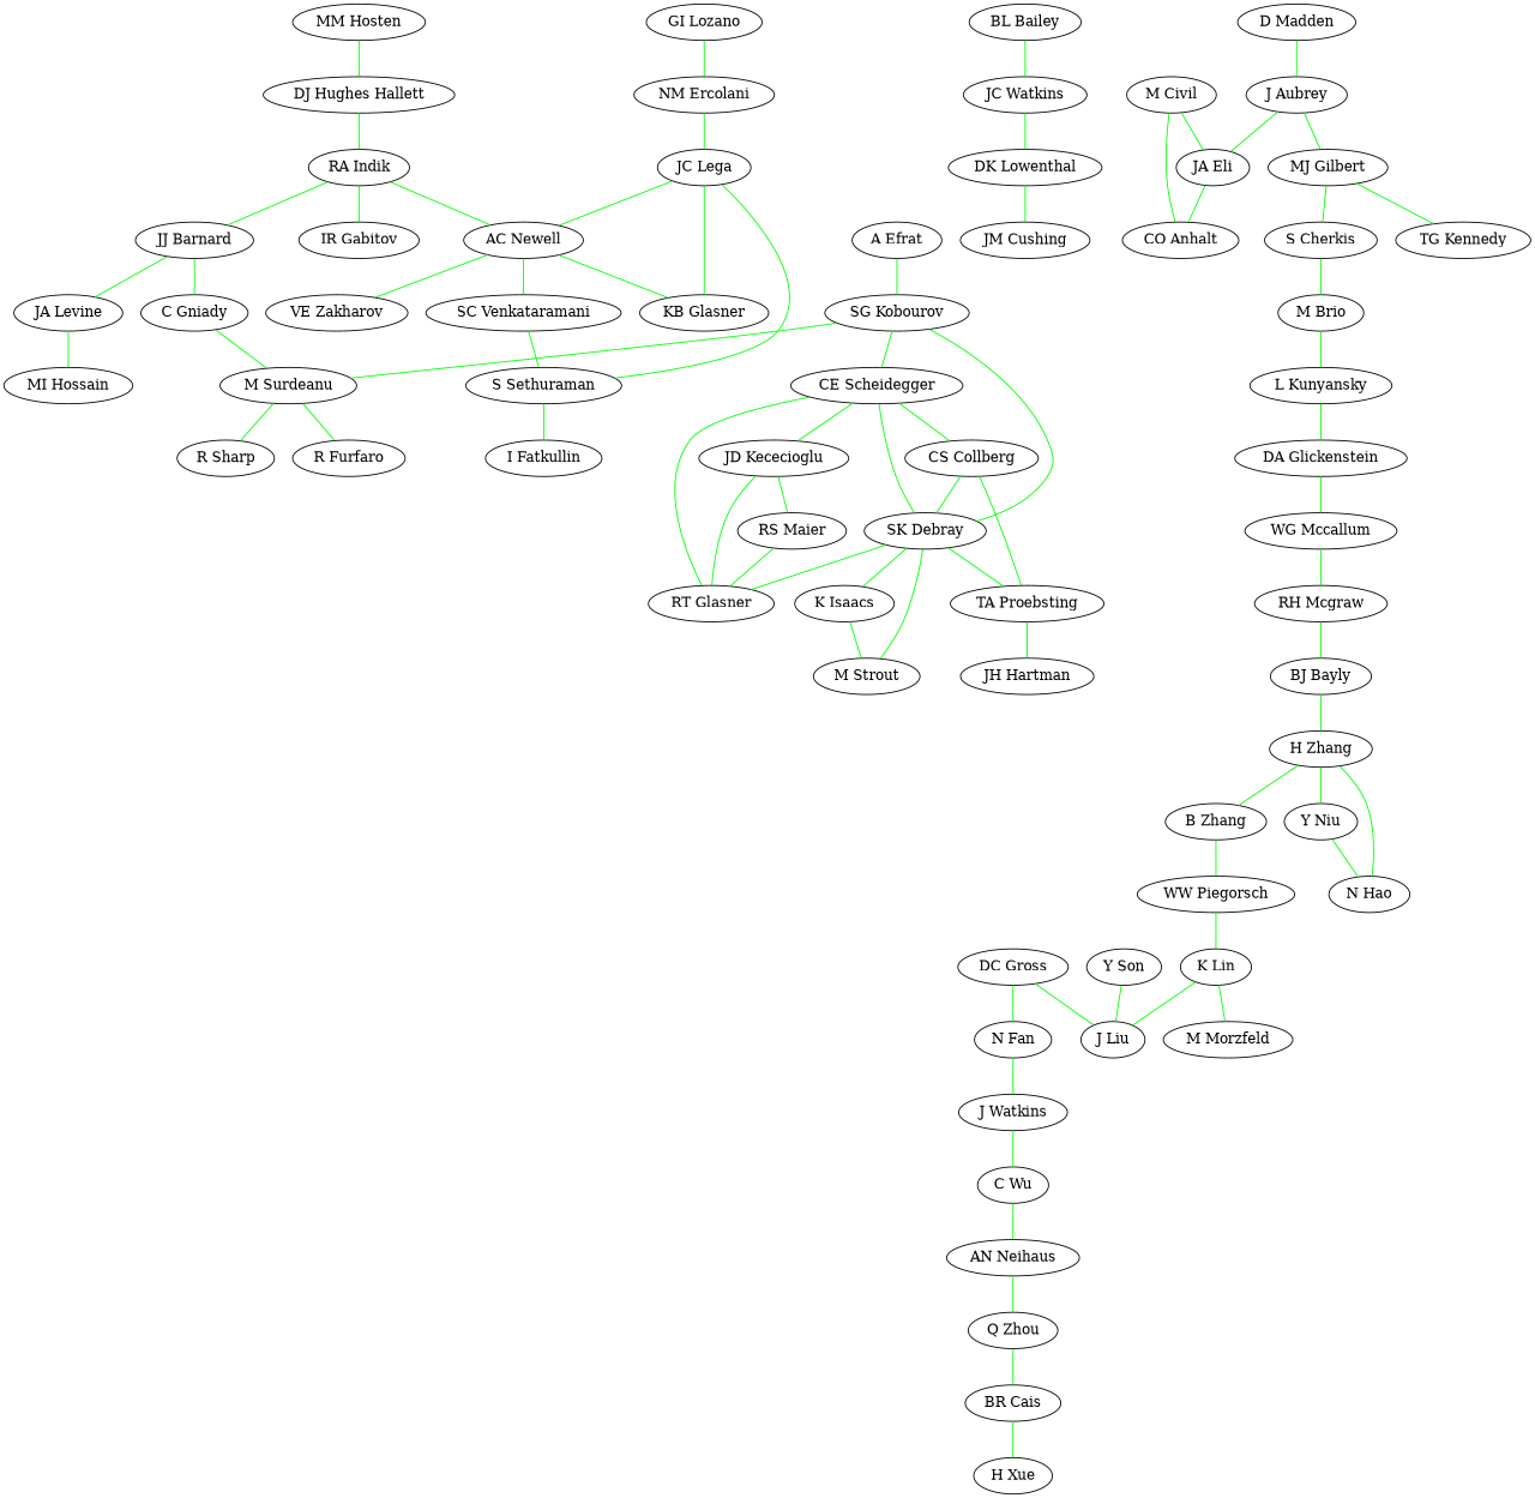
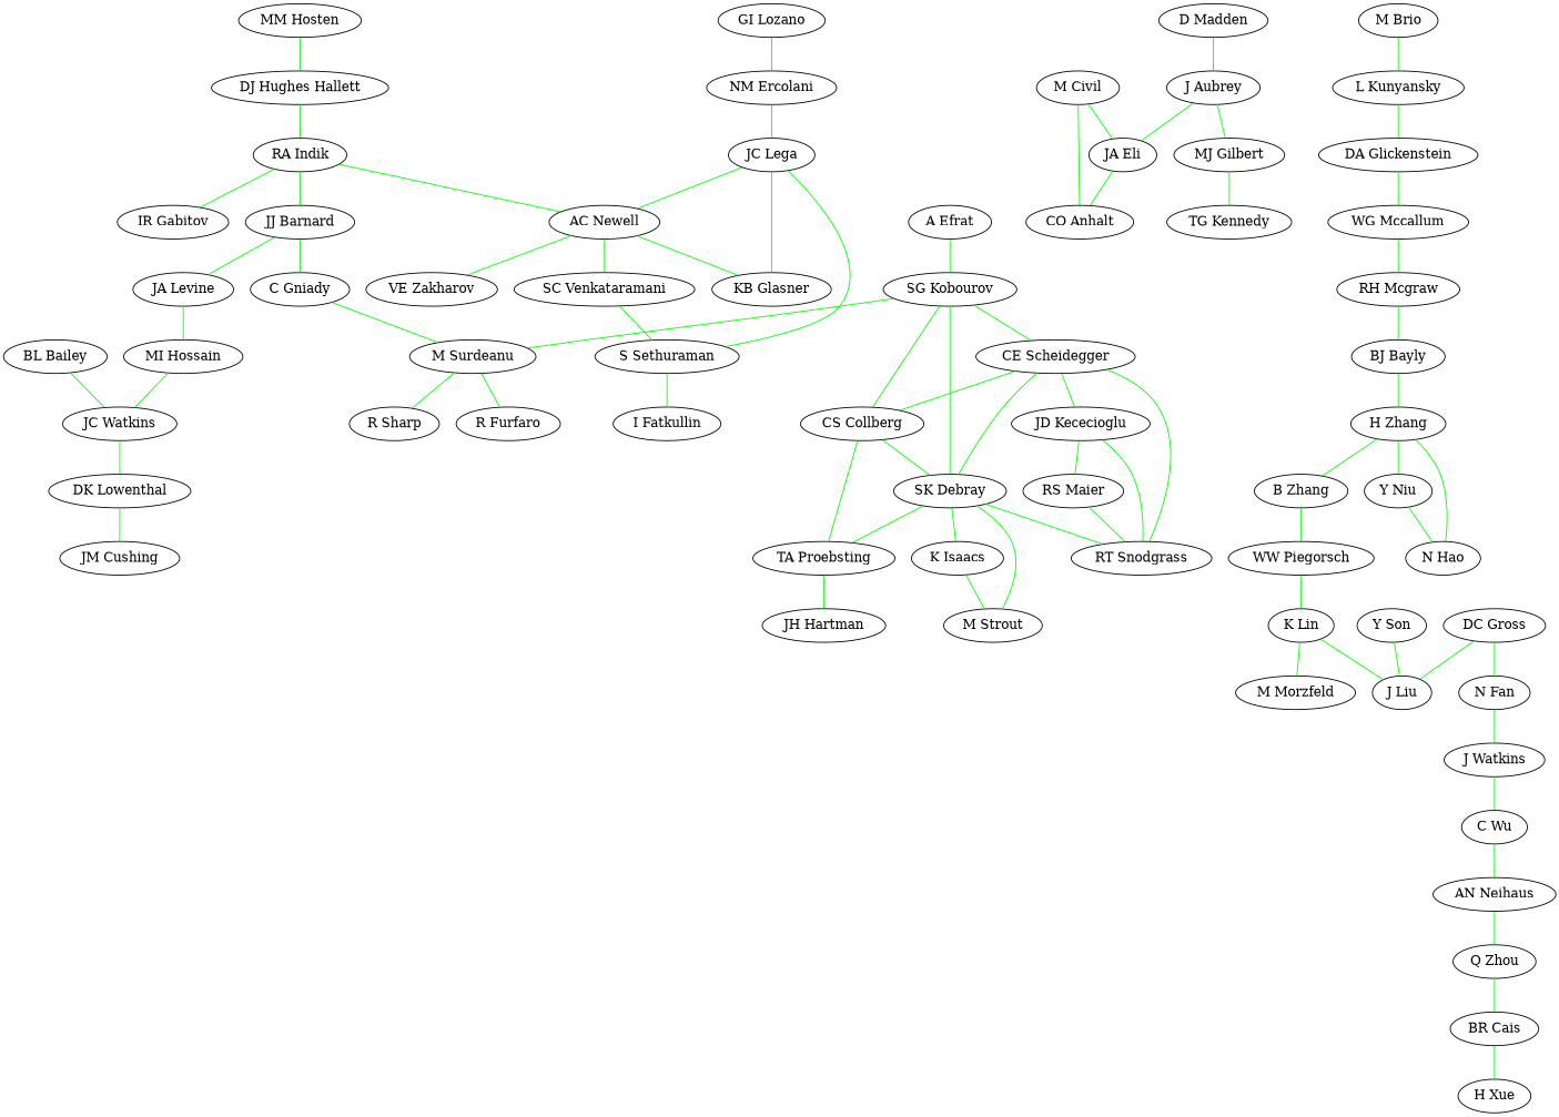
  strict graph {
    edge [color=green edgetype=type2]
    n1 [label="MM Hosten"]
    n2 [label="DJ Hughes Hallett"]
    n3 [label="RA Indik"]
    n4 [label="AC Newell"]
    n5 [label="IR Gabitov"]
    n6 [label="JJ Barnard"]
    n7 [label="C Gniady"]
    n8 [label="M Surdeanu"]
    n9 [label="KB Glasner"]
    n10 [label="VE Zakharov"]
    n11 [label="SC Venkataramani"]
    n12 [label="GI Lozano"]
    n13 [label="NM Ercolani"]
    n14 [label="JC Lega"]
    n15 [label="S Sethuraman"]
    n16 [label="R Furfaro"]
    n17 [label="R Sharp"]
    n18 [label="I Fatkullin"]
    n19 [label="A Efrat"]
    n20 [label="SG Kobourov"]
    n21 [label="CE Scheidegger"]
    n22 [label="CS Collberg"]
    n23 [label="SK Debray"]
    n24 [label="JD Kececioglu"]
-   n25 [label="RT Glasner"]
+   n25 [label="RT Snodgrass"]
    n26 [label="TA Proebsting"]
    n27 [label="K Isaacs"]
    n28 [label="M Strout"]
    n29 [label="RS Maier"]
    n30 [label="JH Hartman"]
    n31 [label="JA Levine"]
    n32 [label="MI Hossain"]
    n33 [label="JC Watkins"]
    n34 [label="DK Lowenthal"]
    n35 [label="JM Cushing"]
    n36 [label="BL Bailey"]
    n37 [label="JA Eli"]
    n38 [label="CO Anhalt"]
    n39 [label="M Civil"]
    n40 [label="D Madden"]
    n41 [label="J Aubrey"]
    n42 [label="MJ Gilbert"]
    n43 [label="TG Kennedy"]
-   n44 [label="S Cherkis"]
    n45 [label="M Brio"]
    n46 [label="L Kunyansky"]
    n47 [label="DA Glickenstein"]
    n48 [label="WG Mccallum"]
    n49 [label="RH Mcgraw"]
    n50 [label="BJ Bayly"]
    n51 [label="H Zhang"]
    n52 [label="B Zhang"]
    n53 [label="Y Niu"]
    n54 [label="N Hao"]
    n55 [label="WW Piegorsch"]
    n56 [label="K Lin"]
    n57 [label="M Morzfeld"]
    n58 [label="J Liu"]
    n59 [label="Y Son"]
    n60 [label="DC Gross"]
    n61 [label="N Fan"]
    n62 [label="J Watkins"]
    n63 [label="C Wu"]
    n64 [label="AN Neihaus"]
    n65 [label="Q Zhou"]
    n66 [label="BR Cais"]
    n67 [label="H Xue"]
    n1 -- n2 [edgetype=""]
    n2 -- n3 [edgetype=""]
    n3 -- n4
    n3 -- n5
    n3 -- n6 [edgetype=""]
    n4 -- n9
    n4 -- n10
    n4 -- n11
    n6 -- n7 [edgetype=""]
    n6 -- n31 [edgetype=""]
    n7 -- n8
    n8 -- n16
    n8 -- n17
    n11 -- n15
    n12 -- n13
    n13 -- n14
    n14 -- n4
    n14 -- n9
    n14 -- n15
    n15 -- n18
    n19 -- n20
    n20 -- n8
    n20 -- n21
+   n20 -- n22
    n20 -- n23
    n21 -- n22
    n21 -- n23
    n21 -- n24
    n21 -- n25
    n22 -- n23
    n22 -- n26
    n23 -- n25
    n23 -- n26
    n23 -- n27
    n23 -- n28
    n24 -- n25
    n24 -- n29
    n26 -- n30
    n27 -- n28
    n29 -- n25
    n31 -- n32 [edgetype=""]
+   n32 -- n33 [edgetype=""]
    n33 -- n34 [edgetype=""]
    n34 -- n35 [edgetype=""]
    n36 -- n33
    n37 -- n38
    n39 -- n37
    n39 -- n38
    n40 -- n41
    n41 -- n37 [edgetype=""]
    n41 -- n42 [edgetype=""]
    n42 -- n43
-   n42 -- n44 [edgetype=""]
-   n44 -- n45 [edgetype=""]
    n45 -- n46 [edgetype=""]
    n46 -- n47 [edgetype=""]
    n47 -- n48 [edgetype=""]
    n48 -- n49 [edgetype=""]
    n49 -- n50 [edgetype=""]
    n50 -- n51 [edgetype=""]
    n51 -- n52 [edgetype=""]
    n51 -- n53
    n51 -- n54
    n52 -- n55 [edgetype=""]
    n53 -- n54
    n55 -- n56 [edgetype=""]
    n56 -- n57
    n56 -- n58 [edgetype=""]
    n59 -- n58
    n60 -- n58 [edgetype=""]
    n60 -- n61 [edgetype=""]
    n61 -- n62 [edgetype=""]
    n62 -- n63 [edgetype=""]
    n63 -- n64 [edgetype=""]
    n64 -- n65 [edgetype=""]
    n65 -- n66 [edgetype=""]
    n66 -- n67 [edgetype=""]
  }
